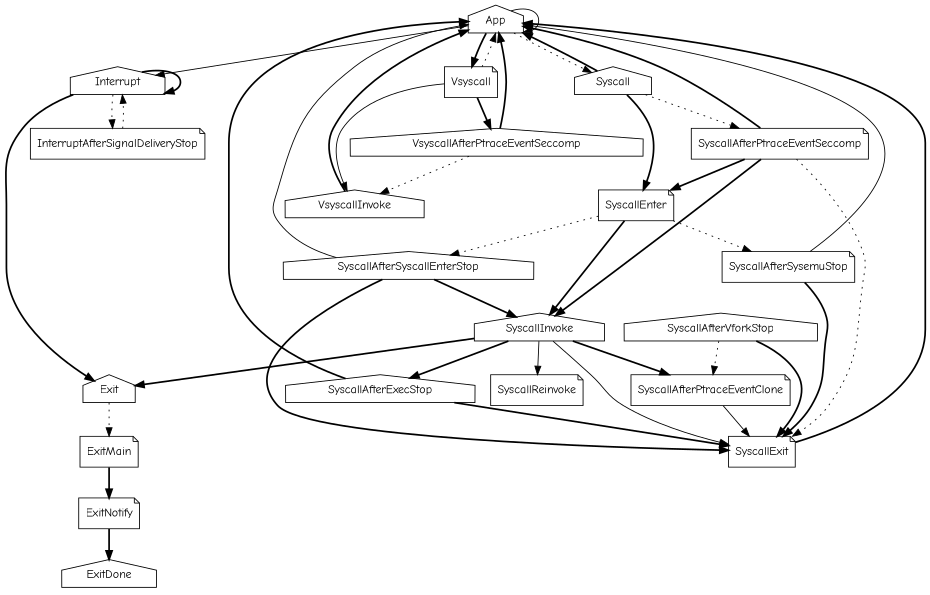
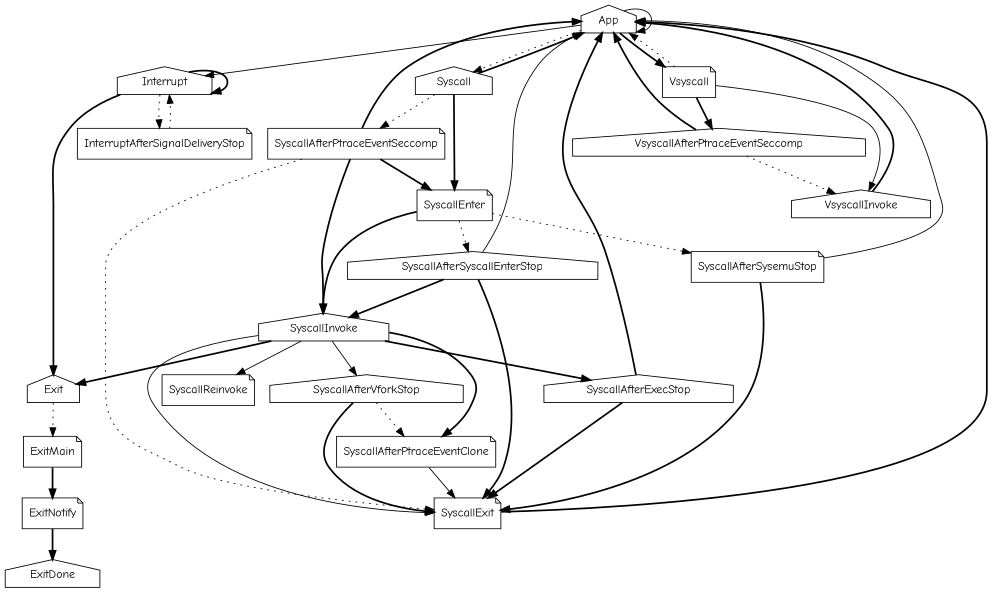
  digraph {
    fontname="Comic Neue"
    node [fontname="Comic Neue" shape=house]
    edge [fontname="Comic Neue" style=bold]
    App
    Interrupt
    Syscall
    Vsyscall [shape=note]
    InterruptAfterSignalDeliveryStop [shape=note]
    Exit
    SyscallAfterPtraceEventSeccomp [shape=note]
    SyscallEnter [shape=note]
    VsyscallAfterPtraceEventSeccomp
    VsyscallInvoke
    ExitMain [shape=note]
    SyscallExit [shape=note]
    SyscallInvoke
    SyscallAfterSyscallEnterStop
    SyscallAfterSysemuStop [shape=note]
    SyscallAfterPtraceEventClone [shape=note]
    SyscallAfterExecStop
    SyscallAfterVforkStop
    SyscallReinvoke [shape=note]
    ExitNotify [shape=note]
    ExitDone
    App -> App [style=solid]
    App -> Interrupt [style=solid]
    App -> Syscall [style=dotted]
    App -> Vsyscall
    Interrupt -> Interrupt
    Interrupt -> InterruptAfterSignalDeliveryStop [style=dotted]
    Interrupt -> Exit
    Syscall -> App
    Syscall -> SyscallAfterPtraceEventSeccomp [style=dotted]
    Syscall -> SyscallEnter
    Vsyscall -> App [style=dotted]
    Vsyscall -> VsyscallAfterPtraceEventSeccomp
    Vsyscall -> VsyscallInvoke [style=solid]
    InterruptAfterSignalDeliveryStop -> Interrupt [style=dotted]
    Exit -> ExitMain [style=dotted]
    SyscallAfterPtraceEventSeccomp -> App
    SyscallAfterPtraceEventSeccomp -> SyscallEnter
    SyscallAfterPtraceEventSeccomp -> SyscallExit [style=dotted]
    SyscallAfterPtraceEventSeccomp -> SyscallInvoke
    SyscallEnter -> SyscallInvoke
    SyscallEnter -> SyscallAfterSyscallEnterStop [style=dotted]
    SyscallEnter -> SyscallAfterSysemuStop [style=dotted]
    VsyscallAfterPtraceEventSeccomp -> App
    VsyscallAfterPtraceEventSeccomp -> VsyscallInvoke [style=dotted]
    VsyscallInvoke -> App
    ExitMain -> ExitNotify
    SyscallExit -> App
    SyscallInvoke -> Exit
    SyscallInvoke -> SyscallExit [style=solid]
    SyscallInvoke -> SyscallAfterPtraceEventClone
    SyscallInvoke -> SyscallAfterExecStop
+   SyscallInvoke -> SyscallAfterVforkStop [style=solid]
    SyscallInvoke -> SyscallReinvoke [style=solid]
    SyscallAfterSyscallEnterStop -> App [style=solid]
    SyscallAfterSyscallEnterStop -> SyscallExit
    SyscallAfterSyscallEnterStop -> SyscallInvoke
    SyscallAfterSysemuStop -> App [style=solid]
    SyscallAfterSysemuStop -> SyscallExit
    SyscallAfterPtraceEventClone -> SyscallExit [style=solid]
    SyscallAfterExecStop -> App
    SyscallAfterExecStop -> SyscallExit
    SyscallAfterVforkStop -> SyscallExit
    SyscallAfterVforkStop -> SyscallAfterPtraceEventClone [style=dotted]
    ExitNotify -> ExitDone
  }
